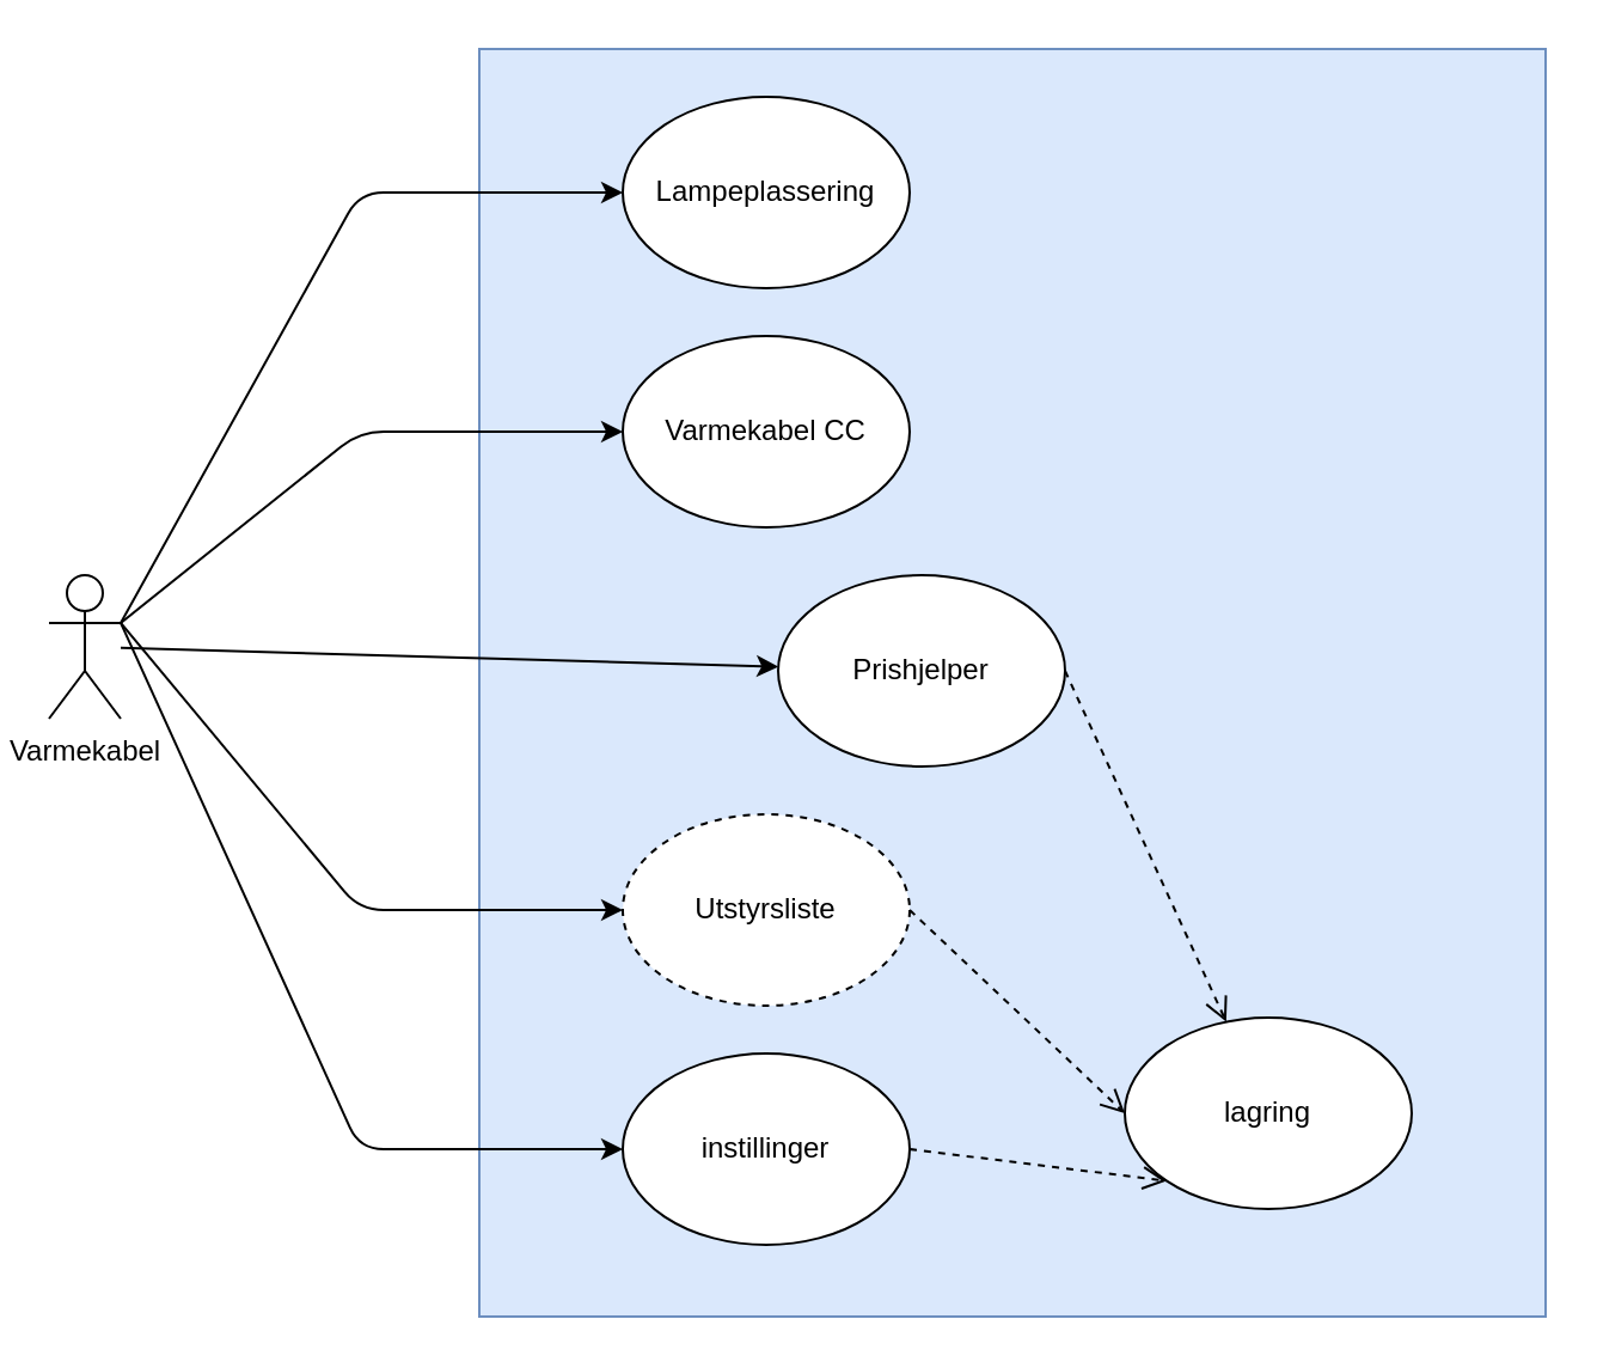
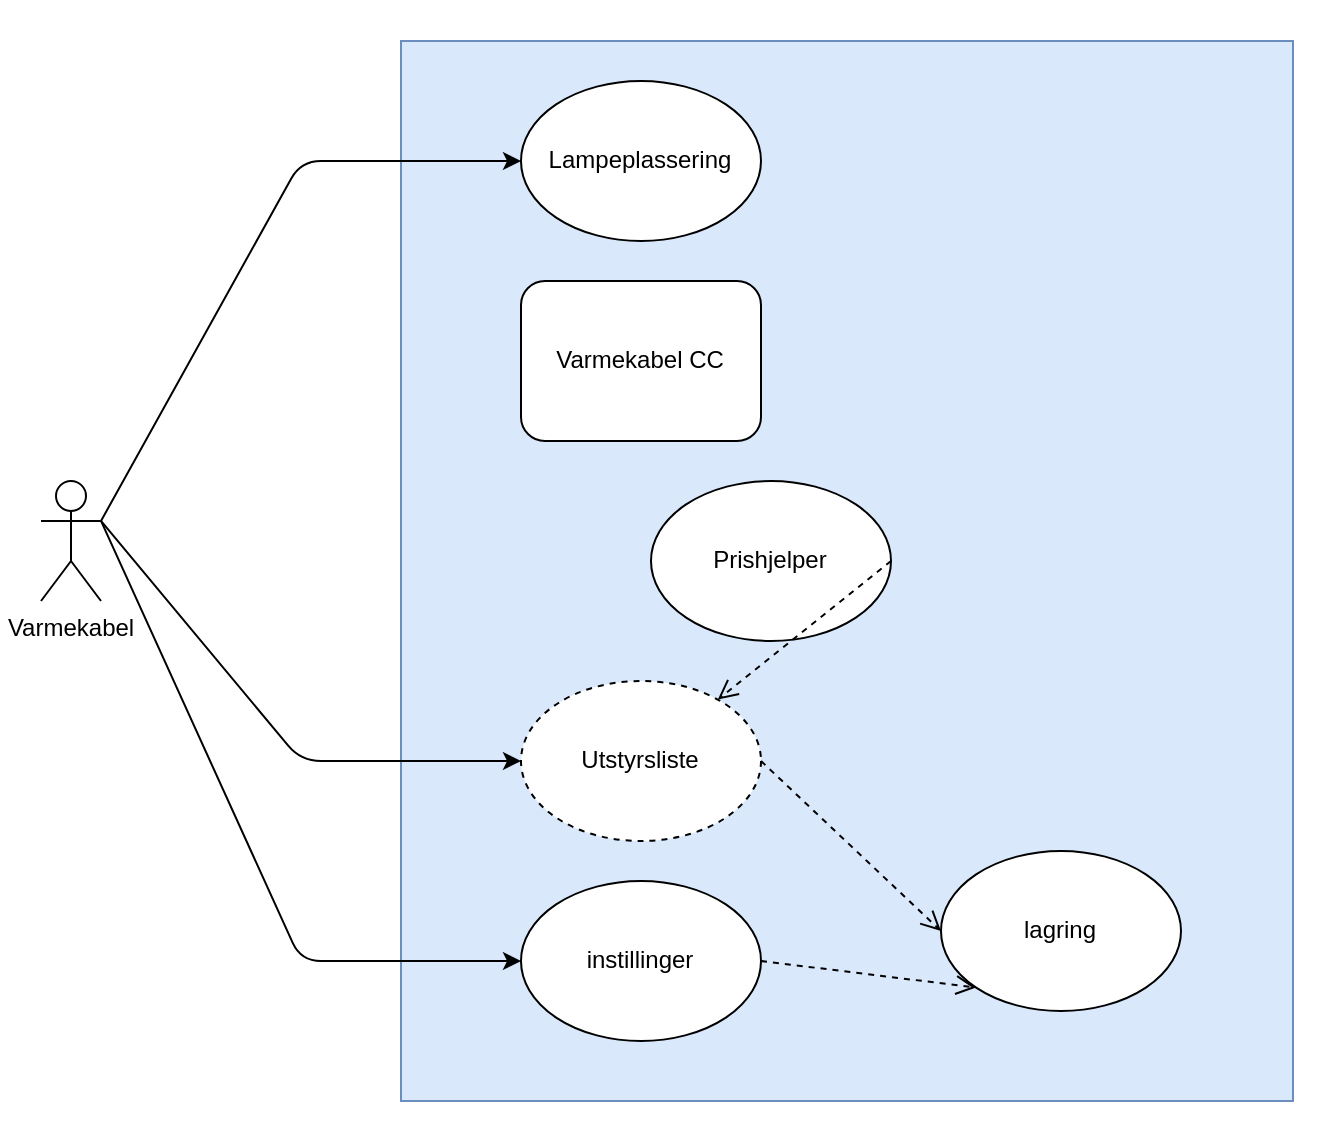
  <mxCell id="0" />
  <mxCell id="1" parent="0" />
  <mxCell id="2" value="Varmekabel" style="shape=umlActor;verticalLabelPosition=bottom;labelBackgroundColor=#ffffff;verticalAlign=top;html=1;outlineConnect=0;" parent="1" vertex="1"><mxGeometry x="20" y="240" width="30" height="60" as="geometry" /></mxCell>
  <mxCell id="3" value="" style="rounded=0;whiteSpace=wrap;html=1;fillColor=#dae8fc;strokeColor=#6c8ebf;" parent="1" vertex="1"><mxGeometry x="200" y="20" width="446" height="530" as="geometry" /></mxCell>
  <mxCell id="4" value="Lampeplassering" style="ellipse;whiteSpace=wrap;html=1;" parent="1" vertex="1"><mxGeometry x="260" y="40" width="120" height="80" as="geometry" /></mxCell>
- <mxCell id="5" value="Varmekabel CC" style="ellipse;whiteSpace=wrap;html=1;" parent="1" vertex="1"><mxGeometry x="260" y="140" width="120" height="80" as="geometry" /></mxCell>
+ <mxCell id="5" value="Varmekabel CC" style="whiteSpace=wrap;html=1;rounded=1;" parent="1" vertex="1"><mxGeometry x="260" y="140" width="120" height="80" as="geometry" /></mxCell>
  <mxCell id="6" value="Utstyrsliste" style="ellipse;whiteSpace=wrap;html=1;dashed=1;" parent="1" vertex="1"><mxGeometry x="260" y="340" width="120" height="80" as="geometry" /></mxCell>
  <mxCell id="7" value="instillinger" style="ellipse;whiteSpace=wrap;html=1;" parent="1" vertex="1"><mxGeometry x="260" y="440" width="120" height="80" as="geometry" /></mxCell>
  <mxCell id="8" value="" style="endArrow=classic;html=1;exitX=1;exitY=0.333;exitDx=0;exitDy=0;exitPerimeter=0;entryX=0;entryY=0.5;entryDx=0;entryDy=0;" parent="1" source="2" target="4" edge="1"><mxGeometry width="50" height="50" relative="1" as="geometry"><mxPoint x="30" y="170" as="sourcePoint" /><mxPoint x="80" y="120" as="targetPoint" /><Array as="points"><mxPoint x="150" y="80" /></Array></mxGeometry></mxCell>
- <mxCell id="9" value="" style="endArrow=classic;html=1;exitX=1;exitY=0.333;exitDx=0;exitDy=0;exitPerimeter=0;entryX=0;entryY=0.5;entryDx=0;entryDy=0;" parent="1" source="2" target="5" edge="1"><mxGeometry width="50" height="50" relative="1" as="geometry"><mxPoint x="-80" y="260" as="sourcePoint" /><mxPoint x="-30" y="210" as="targetPoint" /><Array as="points"><mxPoint x="150" y="180" /></Array></mxGeometry></mxCell>
  <mxCell id="10" value="" style="endArrow=classic;html=1;entryX=0;entryY=0.5;entryDx=0;entryDy=0;exitX=1;exitY=0.333;exitDx=0;exitDy=0;exitPerimeter=0;" parent="1" source="2" target="6" edge="1"><mxGeometry width="50" height="50" relative="1" as="geometry"><mxPoint x="-40" y="470" as="sourcePoint" /><mxPoint x="10" y="420" as="targetPoint" /><Array as="points"><mxPoint x="150" y="380" /></Array></mxGeometry></mxCell>
  <mxCell id="11" value="" style="endArrow=classic;html=1;exitX=1;exitY=0.333;exitDx=0;exitDy=0;exitPerimeter=0;entryX=0;entryY=0.5;entryDx=0;entryDy=0;" parent="1" source="2" target="7" edge="1"><mxGeometry width="50" height="50" relative="1" as="geometry"><mxPoint x="10" y="600" as="sourcePoint" /><mxPoint x="60" y="550" as="targetPoint" /><Array as="points"><mxPoint x="150" y="480" /></Array></mxGeometry></mxCell>
  <mxCell id="12" value="lagring" style="ellipse;whiteSpace=wrap;html=1;" parent="1" vertex="1"><mxGeometry x="470" y="425" width="120" height="80" as="geometry" /></mxCell>
  <mxCell id="13" value="" style="html=1;verticalAlign=bottom;endArrow=open;dashed=1;endSize=8;exitX=1;exitY=0.5;exitDx=0;exitDy=0;entryX=0;entryY=1;entryDx=0;entryDy=0;" parent="1" source="7" target="12" edge="1"><mxGeometry x="-1" y="-195" relative="1" as="geometry"><mxPoint x="80" y="560" as="sourcePoint" /><mxPoint x="0" y="560" as="targetPoint" /><mxPoint x="-44" y="20" as="offset" /></mxGeometry></mxCell>
  <mxCell id="14" value="" style="html=1;verticalAlign=bottom;endArrow=open;dashed=1;endSize=8;exitX=1;exitY=0.5;exitDx=0;exitDy=0;entryX=0;entryY=0.5;entryDx=0;entryDy=0;" parent="1" source="6" target="12" edge="1"><mxGeometry x="-1" y="-195" relative="1" as="geometry"><mxPoint x="390" y="474.5" as="sourcePoint" /><mxPoint x="447.574" y="438.284" as="targetPoint" /><mxPoint x="-44" y="20" as="offset" /></mxGeometry></mxCell>
  <mxCell id="15" value="Prishjelper" style="ellipse;whiteSpace=wrap;html=1;" parent="1" vertex="1"><mxGeometry x="325" y="240" width="120" height="80" as="geometry" /></mxCell>
- <mxCell id="16" value="" style="endArrow=classic;html=1;" parent="1" source="2" target="15" edge="1"><mxGeometry width="50" height="50" relative="1" as="geometry"><mxPoint x="60" y="270" as="sourcePoint" /><mxPoint x="270" y="160" as="targetPoint" /><Array as="points" /></mxGeometry></mxCell>
- <mxCell id="17" value="" style="html=1;verticalAlign=bottom;endArrow=open;dashed=1;endSize=8;exitX=1;exitY=0.5;exitDx=0;exitDy=0;" parent="1" source="15" target="12" edge="1"><mxGeometry x="-1" y="-195" relative="1" as="geometry"><mxPoint x="390" y="390" as="sourcePoint" /><mxPoint x="448" y="400" as="targetPoint" /><mxPoint x="-44" y="20" as="offset" /></mxGeometry></mxCell>
+ <mxCell id="17" value="" style="html=1;verticalAlign=bottom;endArrow=open;dashed=1;endSize=8;exitX=1;exitY=0.5;exitDx=0;exitDy=0;" parent="1" source="15" target="6" edge="1"><mxGeometry x="-1" y="-195" relative="1" as="geometry"><mxPoint x="390" y="390" as="sourcePoint" /><mxPoint x="448" y="400" as="targetPoint" /><mxPoint x="-44" y="20" as="offset" /></mxGeometry></mxCell>
